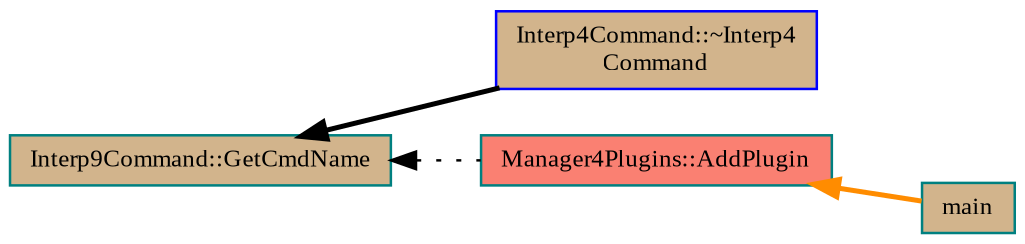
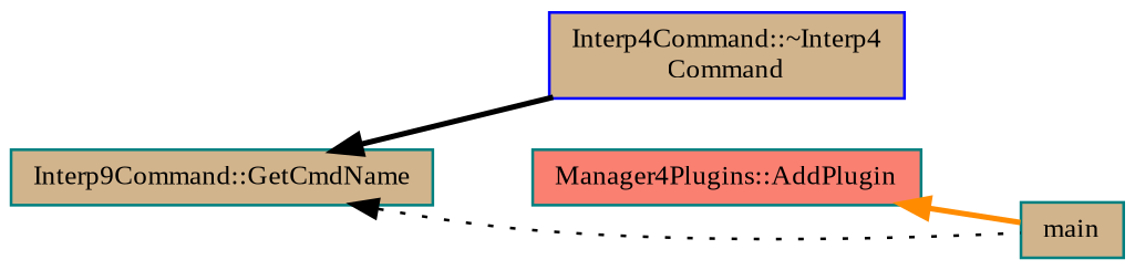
  digraph {
    fontname="Liberation Serif"
    rankdir=LR
    node [color=teal fillcolor=tan fontname="Liberation Serif" fontsize=10 shape=record style=filled]
    edge [color=black dir=back fontname="Liberation Serif" fontsize=10 labelfontname=FreeSans labelfontsize=10 style=bold]
    n1 [fontcolor=black height=0.2 label="Interp9Command::GetCmdName" width=0.4]
    n2 [color=blue height=0.2 label="Interp4Command::~Interp4\lCommand" width=0.4]
    n3 [fillcolor=salmon height=0.2 label="Manager4Plugins::AddPlugin" width=0.4]
    n4 [height=0.2 label=main width=0.4]
    n1 -> n2
-   n1 -> n3 [style=dotted]
+   n1 -> n4 [style=dotted]
    n3 -> n4 [color=darkorange]
  }
